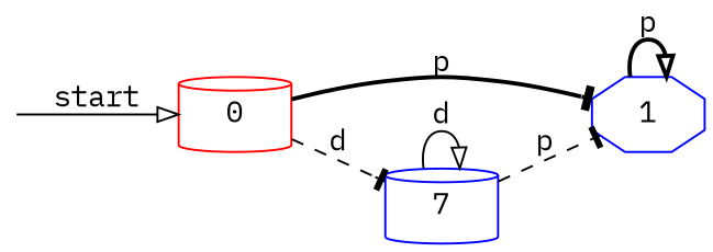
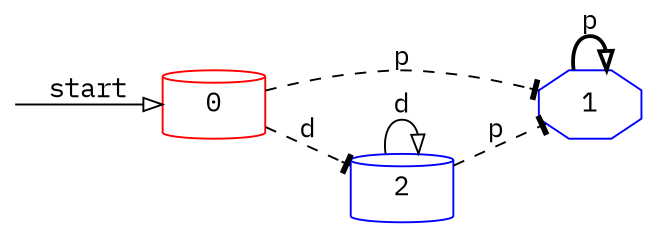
  digraph {
    fontname="IBM Plex Mono"
    rankdir=LR
    node [fontname="IBM Plex Mono" shape=cylinder color=blue]
    edge [arrowhead=onormal fontname="IBM Plex Mono" style=solid]
    __start [shape=point style=invis color=""]
    0 [color=red]
    1 [shape=octagon]
-   2 [label=7]
+   2
    __start -> 0 [label=start]
-   0 -> 1 [arrowhead=tee label=p style=bold]
+   0 -> 1 [arrowhead=tee label=p style=dashed]
    0 -> 2 [arrowhead=tee label=d style=dashed]
    1 -> 1 [label=p style=bold]
    2 -> 1 [arrowhead=tee label=p style=dashed]
    2 -> 2 [label=d]
  }
